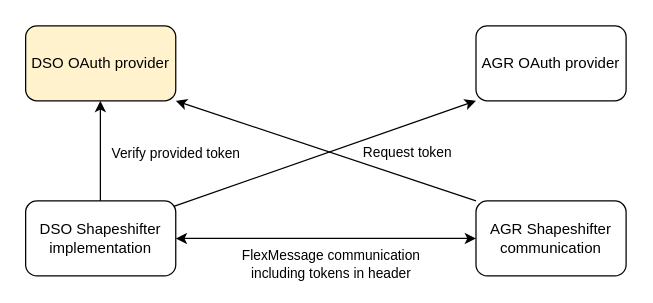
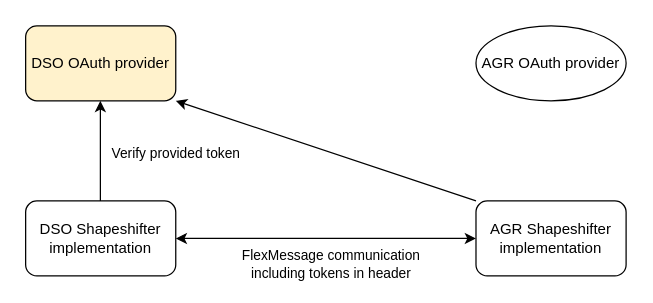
  <mxCell id="0" />
  <mxCell id="1" parent="0" />
  <mxCell id="2" value="DSO Shapeshifter implementation" style="rounded=1;whiteSpace=wrap;html=1;" vertex="1" parent="1"><mxGeometry x="20" y="160" width="120" height="60" as="geometry" /></mxCell>
- <mxCell id="3" value="AGR Shapeshifter communication" style="rounded=1;whiteSpace=wrap;html=1;" vertex="1" parent="1"><mxGeometry x="380" y="160" width="120" height="60" as="geometry" /></mxCell>
+ <mxCell id="3" value="AGR Shapeshifter implementation" style="rounded=1;whiteSpace=wrap;html=1;" vertex="1" parent="1"><mxGeometry x="380" y="160" width="120" height="60" as="geometry" /></mxCell>
  <mxCell id="4" value="DSO OAuth provider" style="rounded=1;whiteSpace=wrap;html=1;fillColor=#fff2cc;" vertex="1" parent="1"><mxGeometry x="20" y="20" width="120" height="60" as="geometry" /></mxCell>
- <mxCell id="5" value="AGR OAuth provider" style="rounded=1;whiteSpace=wrap;html=1;" vertex="1" parent="1"><mxGeometry x="380" y="20" width="120" height="60" as="geometry" /></mxCell>
+ <mxCell id="5" value="AGR OAuth provider" style="ellipse;whiteSpace=wrap;html=1;" vertex="1" parent="1"><mxGeometry x="380" y="20" width="120" height="60" as="geometry" /></mxCell>
  <mxCell id="6" value="" style="endArrow=classic;html=1;rounded=0;exitX=0.5;exitY=0;exitDx=0;exitDy=0;entryX=0.5;entryY=1;entryDx=0;entryDy=0;" edge="1" parent="1"><mxGeometry width="50" height="50" relative="1" as="geometry"><mxPoint x="79.74" y="160" as="sourcePoint" /><mxPoint x="79.74" y="80" as="targetPoint" /></mxGeometry></mxCell>
  <mxCell id="7" value="Verify provided token" style="edgeLabel;html=1;align=center;verticalAlign=middle;resizable=0;points=[];" vertex="1" connectable="0" parent="6"><mxGeometry x="-0.241" y="-2" relative="1" as="geometry"><mxPoint x="58" y="-9" as="offset" /></mxGeometry></mxCell>
- <mxCell id="8" value="" style="endArrow=classic;html=1;rounded=0;exitX=0.987;exitY=0.073;exitDx=0;exitDy=0;exitPerimeter=0;entryX=0;entryY=1;entryDx=0;entryDy=0;" edge="1" parent="1" source="2" target="5"><mxGeometry width="50" height="50" relative="1" as="geometry"><mxPoint x="320" y="140" as="sourcePoint" /><mxPoint x="370" y="90" as="targetPoint" /></mxGeometry></mxCell>
- <mxCell id="9" value="Request token" style="edgeLabel;html=1;align=center;verticalAlign=middle;resizable=0;points=[];" vertex="1" connectable="0" parent="8"><mxGeometry x="-0.116" y="1" relative="1" as="geometry"><mxPoint x="80" y="-6" as="offset" /></mxGeometry></mxCell>
  <mxCell id="10" value="" style="endArrow=classic;html=1;rounded=0;exitX=0;exitY=0;exitDx=0;exitDy=0;entryX=1;entryY=1;entryDx=0;entryDy=0;" edge="1" parent="1" source="3" target="4"><mxGeometry width="50" height="50" relative="1" as="geometry"><mxPoint x="320" y="140" as="sourcePoint" /><mxPoint x="370" y="90" as="targetPoint" /></mxGeometry></mxCell>
  <mxCell id="11" value="" style="endArrow=classic;startArrow=classic;html=1;rounded=0;exitX=1;exitY=0.5;exitDx=0;exitDy=0;entryX=0;entryY=0.5;entryDx=0;entryDy=0;" edge="1" parent="1" source="2" target="3"><mxGeometry width="50" height="50" relative="1" as="geometry"><mxPoint x="320" y="140" as="sourcePoint" /><mxPoint x="370" y="90" as="targetPoint" /></mxGeometry></mxCell>
  <mxCell id="12" value="FlexMessage communication&lt;br&gt;including tokens in header" style="edgeLabel;html=1;align=center;verticalAlign=middle;resizable=0;points=[];" vertex="1" connectable="0" parent="11"><mxGeometry x="0.027" y="2" relative="1" as="geometry"><mxPoint y="22" as="offset" /></mxGeometry></mxCell>
